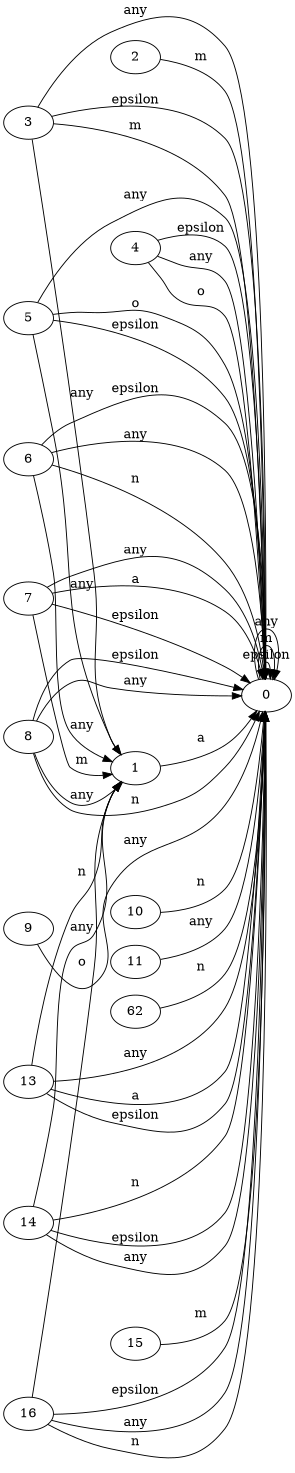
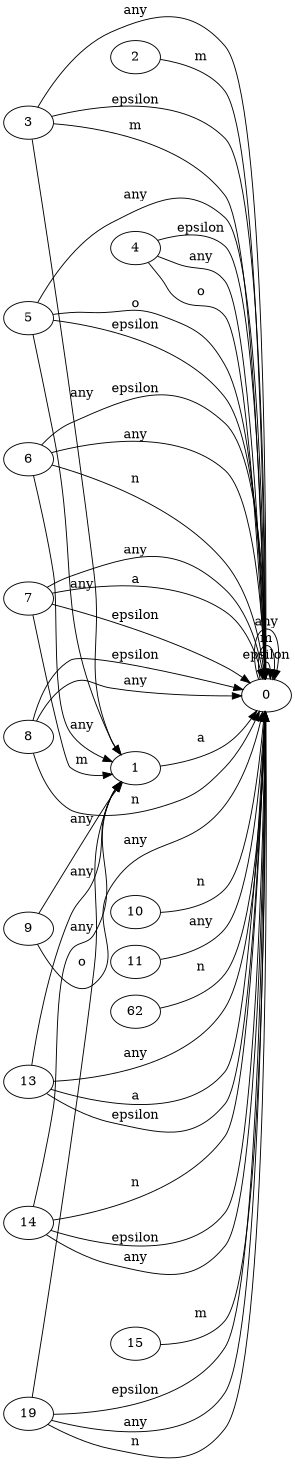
  digraph {
    rankdir=LR
    0
    1
    2
    3
    4
    5
    6
    7
    8
    9
    10
    11
    n13 [label=62]
    13
    14
    15
-   16
+   16 [label=19]
    0 -> 0 [label=epsilon]
    0 -> 0 [label=m]
    0 -> 0 [label=any]
    1 -> 0 [label=a]
    2 -> 0 [label=m]
    3 -> 0 [label=epsilon]
    3 -> 0 [label=m]
    3 -> 0 [label=any]
    3 -> 1 [label=any]
    4 -> 0 [label=epsilon]
    4 -> 0 [label=any]
    4 -> 0 [label=o]
    5 -> 0 [label=epsilon]
    5 -> 0 [label=any]
    5 -> 0 [label=o]
    5 -> 1 [label=any]
    6 -> 0 [label=epsilon]
    6 -> 0 [label=any]
    6 -> 0 [label=n]
    6 -> 1 [label=any]
    7 -> 0 [label=a]
    7 -> 0 [label=epsilon]
    7 -> 0 [label=any]
    7 -> 1 [label=m]
    8 -> 0 [label=epsilon]
    8 -> 0 [label=any]
    8 -> 0 [label=n]
-   8 -> 1 [label=any]
+   9 -> 1 [label=any]
    9 -> 0 [label=any]
    10 -> 0 [label=n]
    11 -> 0 [label=any]
    n13 -> 0 [label=n]
    13 -> 0 [label=a]
    13 -> 0 [label=epsilon]
    13 -> 0 [label=any]
-   13 -> 1 [label=n]
+   13 -> 1 [label=any]
    14 -> 0 [label=epsilon]
    14 -> 0 [label=any]
    14 -> 0 [label=n]
    14 -> 1 [label=any]
    15 -> 0 [label=m]
    16 -> 0 [label=epsilon]
    16 -> 0 [label=any]
    16 -> 0 [label=n]
    16 -> 1 [label=o]
  }
